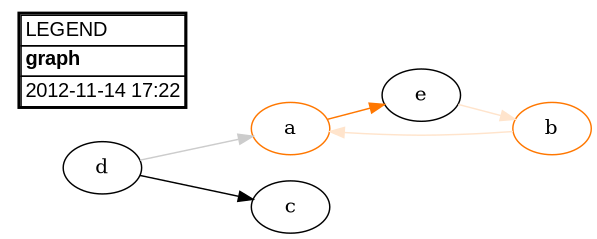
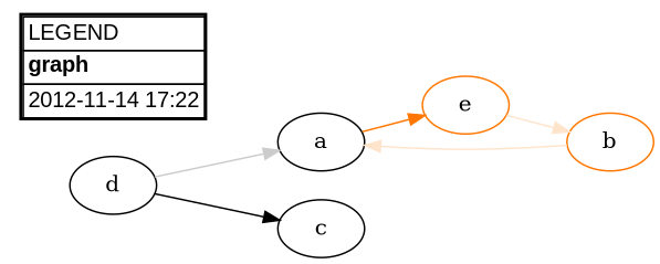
  digraph {
    rankdir=LR
    edge [color="#ffe4cc"]
-   a [color="#ff7700"]
-   e [color=black]
+   a [color=black]
+   e [color="#ff7700"]
    b [color="#ff7700"]
    d
    c
    n6 [fillcolor="#ffffff" fontname="Verdana,Arial,Sans-Serif" label=<<table border="2" cellborder="1" cellspacing="0" id="LEGEND"><tr><td align="left">LEGEND</td></tr><tr><td align="left"><b>graph</b></td></tr><tr><td align="left">2012-11-14 17:22</td></tr></table>> shape=plaintext style=filled]
    a -> e [color="#ff7700"]
    e -> b
    b -> a
    d -> a [color="#cccccc"]
    d -> c [color=""]
  }
